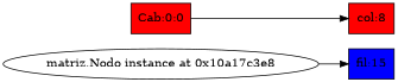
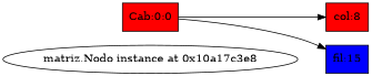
  digraph {
    rankdir=LR
    node [fillcolor=red shape=box style=filled]
    n1 [label=<Cab:0:0>]
    n2 [label="matriz.Nodo instance at 0x10a17c3e8" fillcolor="" shape="" style=""]
    n3 [label=<col:8>]
    n4 [fillcolor=blue label=<fil:15>]
    subgraph sub_1 {
      rank=same
      n1
      n2
    }
    n1 -> n3
-   n2 -> n4
+   n1 -> n4
  }
